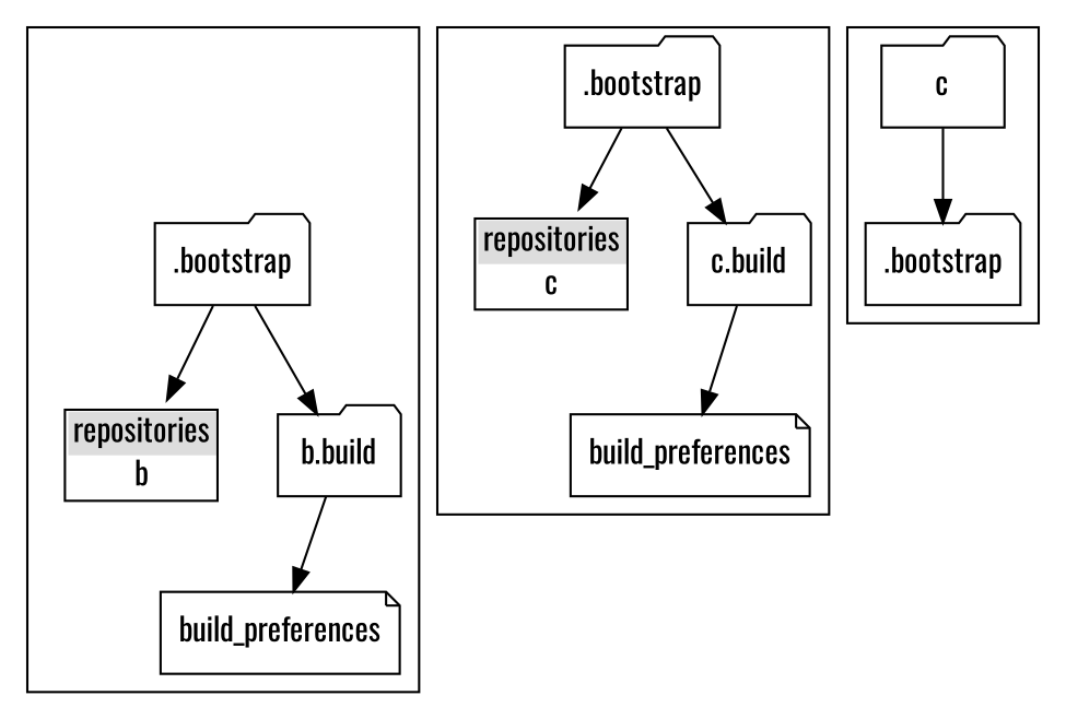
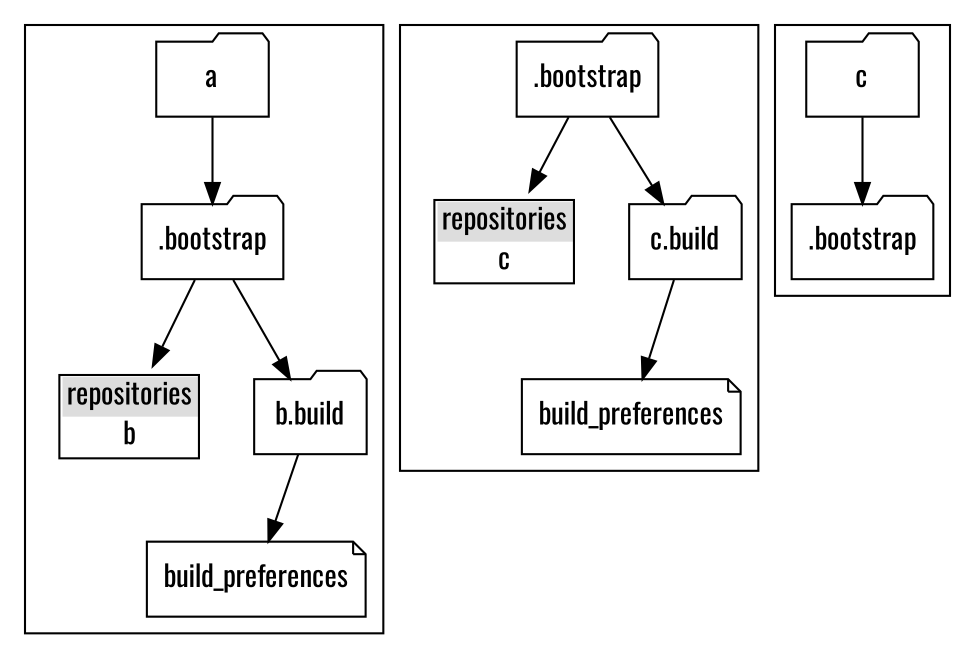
  digraph {
    fontname=Oswald
    node [fontname=Oswald shape=folder]
    edge [fontname=Oswald]
    n1 [label=".bootstrap"]
+   a
    n3 [label=< <TABLE BORDER="1" CELLBORDER="0" CELLSPACING="0"> <TR><TD bgcolor="#DDDDDD">repositories</TD></TR> <TR><TD PORT="f0">b</TD></TR> </TABLE>> shape=none]
    n4 [label="b.build"]
    n5 [label=build_preferences shape=note]
    n6 [label=".bootstrap"]
    n7 [label=< <TABLE BORDER="1" CELLBORDER="0" CELLSPACING="0"> <TR><TD bgcolor="#DDDDDD">repositories</TD></TR> <TR><TD PORT="f0">c</TD></TR> </TABLE>> shape=none]
    n8 [label="c.build"]
    n9 [label=build_preferences shape=note]
    n10 [label=".bootstrap"]
    c
    subgraph cluster_1 {
      n1
+     a
      n3
      n4
      n5
    }
    subgraph cluster_2 {
      n6
      n7
      n8
      n9
    }
    subgraph cluster_3 {
      n10
      c
    }
    n1 -> n3
    n1 -> n4
+   a -> n1
    n4 -> n5
    n6 -> n7
    n6 -> n8
    n8 -> n9
    c -> n10
  }
